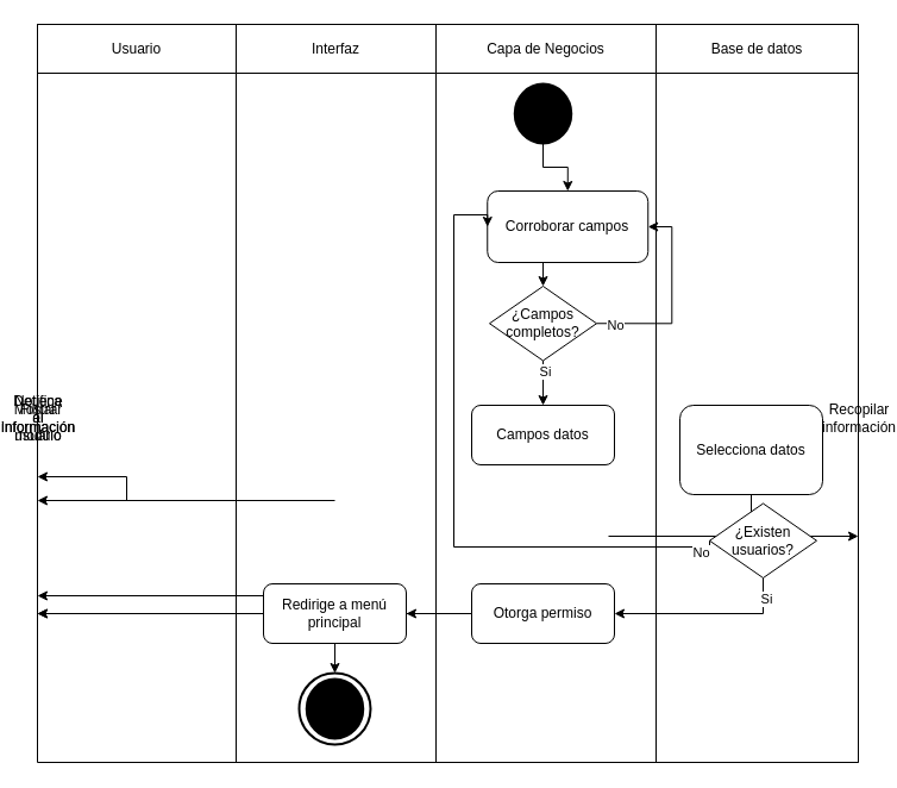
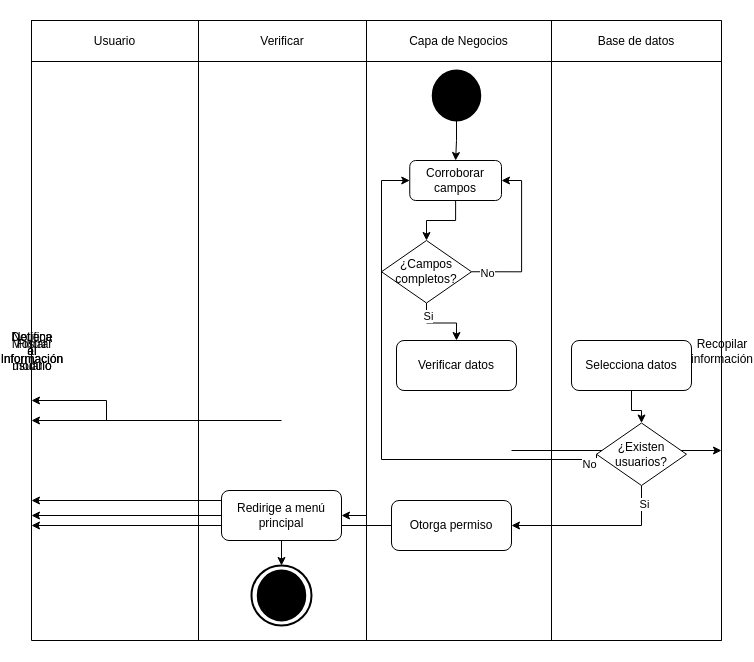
  <mxCell id="0" />
  <mxCell id="1" parent="0" />
  <mxCell id="2" value="" style="shape=table;startSize=0;container=1;collapsible=0;childLayout=tableLayout;" vertex="1" parent="1"><mxGeometry x="20" y="20" width="690" height="620" as="geometry" /></mxCell>
  <mxCell id="3" value="" style="shape=tableRow;horizontal=0;startSize=0;swimlaneHead=0;swimlaneBody=0;strokeColor=inherit;top=0;left=0;bottom=0;right=0;collapsible=0;dropTarget=0;fillColor=none;points=[[0,0.5],[1,0.5]];portConstraint=eastwest;" vertex="1" parent="2"><mxGeometry width="690" height="41" as="geometry" /></mxCell>
  <mxCell id="4" value="Usuario" style="shape=partialRectangle;html=1;whiteSpace=wrap;connectable=0;strokeColor=inherit;overflow=hidden;fillColor=none;top=0;left=0;bottom=0;right=0;pointerEvents=1;" vertex="1" parent="3"><mxGeometry width="167" height="41" as="geometry"><mxRectangle width="167" height="41" as="alternateBounds" /></mxGeometry></mxCell>
- <mxCell id="5" value="Interfaz" style="shape=partialRectangle;html=1;whiteSpace=wrap;connectable=0;strokeColor=inherit;overflow=hidden;fillColor=none;top=0;left=0;bottom=0;right=0;pointerEvents=1;" vertex="1" parent="3"><mxGeometry x="167" width="168" height="41" as="geometry"><mxRectangle width="168" height="41" as="alternateBounds" /></mxGeometry></mxCell>
+ <mxCell id="5" value="Verificar" style="shape=partialRectangle;html=1;whiteSpace=wrap;connectable=0;strokeColor=inherit;overflow=hidden;fillColor=none;top=0;left=0;bottom=0;right=0;pointerEvents=1;" vertex="1" parent="3"><mxGeometry x="167" width="168" height="41" as="geometry"><mxRectangle width="168" height="41" as="alternateBounds" /></mxGeometry></mxCell>
  <mxCell id="6" value="Capa de Negocios" style="shape=partialRectangle;html=1;whiteSpace=wrap;connectable=0;strokeColor=inherit;overflow=hidden;fillColor=none;top=0;left=0;bottom=0;right=0;pointerEvents=1;" vertex="1" parent="3"><mxGeometry x="335" width="185" height="41" as="geometry"><mxRectangle width="185" height="41" as="alternateBounds" /></mxGeometry></mxCell>
  <mxCell id="7" value="Base de datos" style="shape=partialRectangle;html=1;whiteSpace=wrap;connectable=0;strokeColor=inherit;overflow=hidden;fillColor=none;top=0;left=0;bottom=0;right=0;pointerEvents=1;" vertex="1" parent="3"><mxGeometry x="520" width="170" height="41" as="geometry"><mxRectangle width="170" height="41" as="alternateBounds" /></mxGeometry></mxCell>
  <mxCell id="8" value="" style="shape=tableRow;horizontal=0;startSize=0;swimlaneHead=0;swimlaneBody=0;strokeColor=inherit;top=0;left=0;bottom=0;right=0;collapsible=0;dropTarget=0;fillColor=none;points=[[0,0.5],[1,0.5]];portConstraint=eastwest;" vertex="1" parent="2"><mxGeometry y="41" width="690" height="579" as="geometry" /></mxCell>
  <mxCell id="9" value="" style="shape=partialRectangle;html=1;whiteSpace=wrap;connectable=0;strokeColor=inherit;overflow=hidden;fillColor=none;top=0;left=0;bottom=0;right=0;pointerEvents=1;" vertex="1" parent="8"><mxGeometry width="167" height="579" as="geometry"><mxRectangle width="167" height="579" as="alternateBounds" /></mxGeometry></mxCell>
  <mxCell id="10" value="" style="shape=partialRectangle;html=1;whiteSpace=wrap;connectable=0;strokeColor=inherit;overflow=hidden;fillColor=none;top=0;left=0;bottom=0;right=0;pointerEvents=1;" vertex="1" parent="8"><mxGeometry x="167" width="168" height="579" as="geometry"><mxRectangle width="168" height="579" as="alternateBounds" /></mxGeometry></mxCell>
  <mxCell id="11" value="" style="shape=partialRectangle;html=1;whiteSpace=wrap;connectable=0;strokeColor=inherit;overflow=hidden;fillColor=none;top=0;left=0;bottom=0;right=0;pointerEvents=1;" vertex="1" parent="8"><mxGeometry x="335" width="185" height="579" as="geometry"><mxRectangle width="185" height="579" as="alternateBounds" /></mxGeometry></mxCell>
  <mxCell id="12" value="" style="shape=partialRectangle;html=1;whiteSpace=wrap;connectable=0;strokeColor=inherit;overflow=hidden;fillColor=none;top=0;left=0;bottom=0;right=0;pointerEvents=1;" vertex="1" parent="8"><mxGeometry x="520" width="170" height="579" as="geometry"><mxRectangle width="170" height="579" as="alternateBounds" /></mxGeometry></mxCell>
  <mxCell id="13" value="Recopilar información" style="rounded=1;whiteSpace=wrap;html=1;" vertex="1" parent="8"><mxGeometry x="690" height="579" as="geometry"><mxRectangle width="NaN" height="579" as="alternateBounds" /></mxGeometry></mxCell>
  <mxCell id="14" value="Mostrar información" style="rounded=1;whiteSpace=wrap;html=1;" vertex="1" parent="8"><mxGeometry height="579" as="geometry"><mxRectangle width="NaN" height="579" as="alternateBounds" /></mxGeometry></mxCell>
  <mxCell id="15" value="Filtrar Información" style="rounded=1;whiteSpace=wrap;html=1;" vertex="1" parent="8"><mxGeometry height="579" as="geometry"><mxRectangle width="NaN" height="579" as="alternateBounds" /></mxGeometry></mxCell>
  <mxCell id="16" value="" style="rhombus;whiteSpace=wrap;html=1;rounded=1;" vertex="1" parent="8"><mxGeometry height="579" as="geometry"><mxRectangle width="NaN" height="579" as="alternateBounds" /></mxGeometry></mxCell>
  <mxCell id="17" value="Detiene el modulo" style="rounded=1;whiteSpace=wrap;html=1;" vertex="1" parent="8"><mxGeometry height="579" as="geometry"><mxRectangle width="NaN" height="579" as="alternateBounds" /></mxGeometry></mxCell>
  <mxCell id="18" value="Notifica al usuario" style="rounded=1;whiteSpace=wrap;html=1;" vertex="1" parent="8"><mxGeometry height="579" as="geometry"><mxRectangle width="NaN" height="579" as="alternateBounds" /></mxGeometry></mxCell>
  <mxCell id="19" style="edgeStyle=orthogonalEdgeStyle;rounded=0;orthogonalLoop=1;jettySize=auto;html=1;exitX=0.5;exitY=1;exitDx=0;exitDy=0;entryX=0.5;entryY=0;entryDx=0;entryDy=0;" edge="1" parent="1" source="20" target="26"><mxGeometry relative="1" as="geometry" /></mxCell>
- <mxCell id="20" value="Corroborar campos" style="rounded=1;whiteSpace=wrap;html=1;" vertex="1" parent="1"><mxGeometry x="398.25" y="160" width="135" height="60" as="geometry" /></mxCell>
- <mxCell id="21" value="Campos datos" style="rounded=1;whiteSpace=wrap;html=1;" vertex="1" parent="1"><mxGeometry x="385" y="340" width="120" height="50" as="geometry" /></mxCell>
+ <mxCell id="20" value="Corroborar campos" style="rounded=1;whiteSpace=wrap;html=1;" vertex="1" parent="1"><mxGeometry x="398.25" y="160" width="91.75" height="40" as="geometry" /></mxCell>
+ <mxCell id="21" value="Verificar datos" style="rounded=1;whiteSpace=wrap;html=1;" vertex="1" parent="1"><mxGeometry x="385" y="340" width="120" height="50" as="geometry" /></mxCell>
  <mxCell id="22" style="edgeStyle=orthogonalEdgeStyle;rounded=0;orthogonalLoop=1;jettySize=auto;html=1;exitX=1;exitY=0.5;exitDx=0;exitDy=0;entryX=1;entryY=0.5;entryDx=0;entryDy=0;" edge="1" parent="1" source="26" target="20"><mxGeometry relative="1" as="geometry" /></mxCell>
  <mxCell id="23" value="No" style="edgeLabel;html=1;align=center;verticalAlign=middle;resizable=0;points=[];" vertex="1" connectable="0" parent="22"><mxGeometry x="-0.802" y="-1" relative="1" as="geometry"><mxPoint as="offset" /></mxGeometry></mxCell>
  <mxCell id="24" style="edgeStyle=orthogonalEdgeStyle;rounded=0;orthogonalLoop=1;jettySize=auto;html=1;exitX=0.5;exitY=1;exitDx=0;exitDy=0;" edge="1" parent="1" source="26" target="21"><mxGeometry relative="1" as="geometry" /></mxCell>
  <mxCell id="25" value="Si" style="edgeLabel;html=1;align=center;verticalAlign=middle;resizable=0;points=[];" vertex="1" connectable="0" parent="24"><mxGeometry x="-0.635" y="1" relative="1" as="geometry"><mxPoint y="1" as="offset" /></mxGeometry></mxCell>
- <mxCell id="26" value="¿Campos completos?" style="rhombus;whiteSpace=wrap;html=1;" vertex="1" parent="1"><mxGeometry x="400" y="240" width="90" height="62.5" as="geometry" /></mxCell>
+ <mxCell id="26" value="¿Campos completos?" style="rhombus;whiteSpace=wrap;html=1;" vertex="1" parent="1"><mxGeometry x="370" y="240" width="90" height="62.5" as="geometry" /></mxCell>
  <mxCell id="27" value="" style="edgeStyle=orthogonalEdgeStyle;rounded=0;orthogonalLoop=1;jettySize=auto;html=1;" edge="1" parent="1" target="13"><mxGeometry relative="1" as="geometry"><mxPoint x="500" y="450" as="sourcePoint" /></mxGeometry></mxCell>
  <mxCell id="28" value="" style="edgeStyle=orthogonalEdgeStyle;rounded=0;orthogonalLoop=1;jettySize=auto;html=1;" edge="1" parent="1" target="14"><mxGeometry relative="1" as="geometry"><mxPoint x="270" y="420" as="sourcePoint" /></mxGeometry></mxCell>
  <mxCell id="29" value="" style="edgeStyle=orthogonalEdgeStyle;rounded=0;orthogonalLoop=1;jettySize=auto;html=1;" edge="1" parent="1" target="15"><mxGeometry relative="1" as="geometry"><mxPoint x="95" y="420" as="sourcePoint" /><Array as="points"><mxPoint x="95" y="400" /></Array></mxGeometry></mxCell>
  <mxCell id="30" value="" style="edgeStyle=orthogonalEdgeStyle;rounded=0;orthogonalLoop=1;jettySize=auto;html=1;" edge="1" parent="1" target="16"><mxGeometry relative="1" as="geometry"><mxPoint x="270" y="500" as="sourcePoint" /></mxGeometry></mxCell>
  <mxCell id="31" style="edgeStyle=orthogonalEdgeStyle;rounded=0;orthogonalLoop=1;jettySize=auto;html=1;exitX=0.5;exitY=1;exitDx=0;exitDy=0;exitPerimeter=0;entryX=0.5;entryY=0;entryDx=0;entryDy=0;" edge="1" parent="1" source="32" target="20"><mxGeometry relative="1" as="geometry" /></mxCell>
  <mxCell id="32" value="" style="strokeWidth=2;html=1;shape=mxgraph.flowchart.start_2;whiteSpace=wrap;fillColor=#000000;" vertex="1" parent="1"><mxGeometry x="421.25" y="70" width="47.5" height="50" as="geometry" /></mxCell>
  <mxCell id="33" value="" style="strokeWidth=2;html=1;shape=mxgraph.flowchart.start_2;whiteSpace=wrap;" vertex="1" parent="1"><mxGeometry x="240" y="565" width="60" height="60" as="geometry" /></mxCell>
  <mxCell id="34" value="" style="strokeWidth=2;html=1;shape=mxgraph.flowchart.start_2;whiteSpace=wrap;fillColor=#000000;" vertex="1" parent="1"><mxGeometry x="246.25" y="570" width="47.5" height="50" as="geometry" /></mxCell>
  <mxCell id="35" value="" style="edgeStyle=orthogonalEdgeStyle;rounded=0;orthogonalLoop=1;jettySize=auto;html=1;" edge="1" parent="1" source="37" target="17"><mxGeometry relative="1" as="geometry" /></mxCell>
  <mxCell id="36" value="" style="edgeStyle=orthogonalEdgeStyle;rounded=0;orthogonalLoop=1;jettySize=auto;html=1;" edge="1" parent="1" source="37" target="39"><mxGeometry relative="1" as="geometry" /></mxCell>
- <mxCell id="37" value="Otorga permiso" style="rounded=1;whiteSpace=wrap;html=1;" vertex="1" parent="1"><mxGeometry x="385" y="490" width="120" height="50" as="geometry" /></mxCell>
+ <mxCell id="37" value="Otorga permiso" style="rounded=1;whiteSpace=wrap;html=1;" vertex="1" parent="1"><mxGeometry x="380" y="500" width="120" height="50" as="geometry" /></mxCell>
  <mxCell id="38" value="" style="edgeStyle=orthogonalEdgeStyle;rounded=0;orthogonalLoop=1;jettySize=auto;html=1;" edge="1" parent="1" source="39" target="18"><mxGeometry relative="1" as="geometry" /></mxCell>
  <mxCell id="39" value="Redirige a menú principal" style="rounded=1;whiteSpace=wrap;html=1;" vertex="1" parent="1"><mxGeometry x="210" y="490" width="120" height="50" as="geometry" /></mxCell>
  <mxCell id="40" style="edgeStyle=orthogonalEdgeStyle;rounded=0;orthogonalLoop=1;jettySize=auto;html=1;exitX=0.5;exitY=1;exitDx=0;exitDy=0;" edge="1" parent="1" source="41" target="46"><mxGeometry relative="1" as="geometry" /></mxCell>
- <mxCell id="41" value="Selecciona datos" style="rounded=1;whiteSpace=wrap;html=1;" vertex="1" parent="1"><mxGeometry x="560" y="340" width="120" height="75" as="geometry" /></mxCell>
+ <mxCell id="41" value="Selecciona datos" style="rounded=1;whiteSpace=wrap;html=1;" vertex="1" parent="1"><mxGeometry x="560" y="340" width="120" height="50" as="geometry" /></mxCell>
  <mxCell id="42" style="edgeStyle=orthogonalEdgeStyle;rounded=0;orthogonalLoop=1;jettySize=auto;html=1;exitX=0;exitY=0.5;exitDx=0;exitDy=0;entryX=0;entryY=0.5;entryDx=0;entryDy=0;" edge="1" parent="1" source="46" target="20"><mxGeometry relative="1" as="geometry"><Array as="points"><mxPoint x="370" y="459" /><mxPoint x="370" y="180" /></Array></mxGeometry></mxCell>
  <mxCell id="43" value="No" style="edgeLabel;html=1;align=center;verticalAlign=middle;resizable=0;points=[];" vertex="1" connectable="0" parent="42"><mxGeometry x="-0.952" y="4" relative="1" as="geometry"><mxPoint as="offset" /></mxGeometry></mxCell>
  <mxCell id="44" style="edgeStyle=orthogonalEdgeStyle;rounded=0;orthogonalLoop=1;jettySize=auto;html=1;exitX=0.5;exitY=1;exitDx=0;exitDy=0;entryX=1;entryY=0.5;entryDx=0;entryDy=0;" edge="1" parent="1" source="46" target="37"><mxGeometry relative="1" as="geometry" /></mxCell>
  <mxCell id="45" value="Si" style="edgeLabel;html=1;align=center;verticalAlign=middle;resizable=0;points=[];" vertex="1" connectable="0" parent="44"><mxGeometry x="-0.786" y="2" relative="1" as="geometry"><mxPoint as="offset" /></mxGeometry></mxCell>
  <mxCell id="46" value="¿Existen usuarios?" style="rhombus;whiteSpace=wrap;html=1;" vertex="1" parent="1"><mxGeometry x="585" y="422.5" width="90" height="62.5" as="geometry" /></mxCell>
  <mxCell id="47" style="edgeStyle=orthogonalEdgeStyle;rounded=0;orthogonalLoop=1;jettySize=auto;html=1;exitX=0.5;exitY=1;exitDx=0;exitDy=0;entryX=0.5;entryY=0;entryDx=0;entryDy=0;entryPerimeter=0;" edge="1" parent="1" source="39" target="33"><mxGeometry relative="1" as="geometry" /></mxCell>
